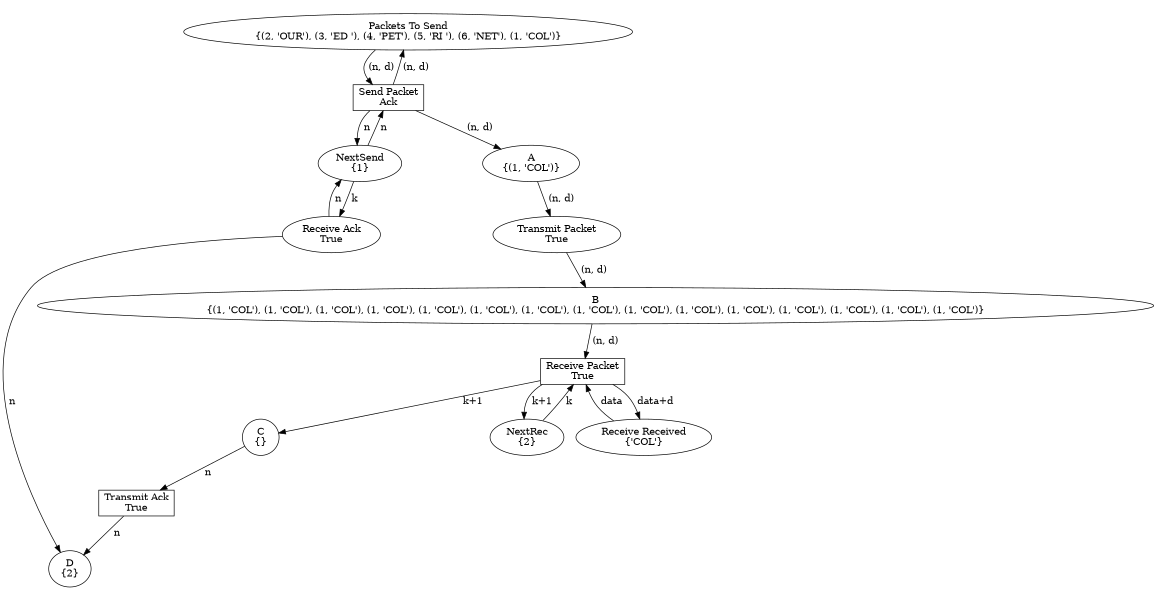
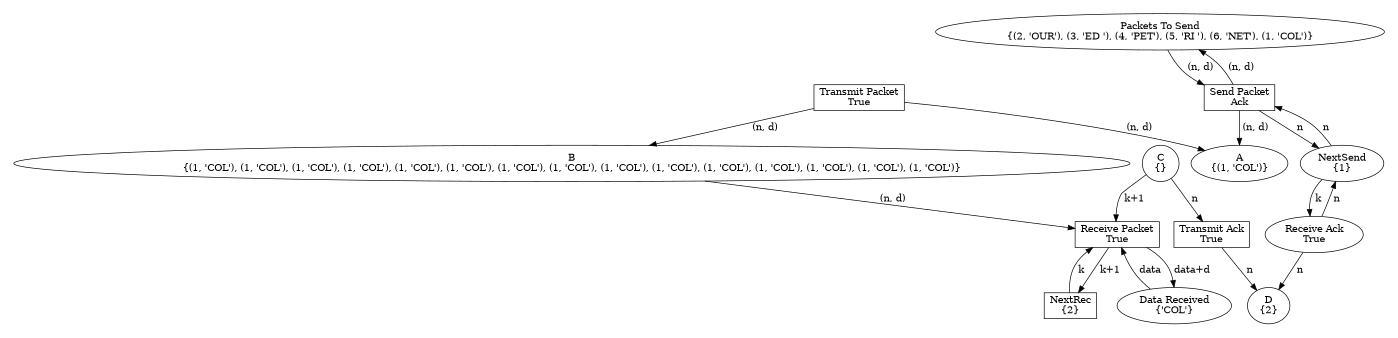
  digraph {
    splines=true
    node [fillcolor="#FFFFFF" fontcolor="#000000" shape=ellipse style=filled]
    edge [arrowhead=normal style=solid]
    n1 [label="Packets To Send\n{(2, 'OUR'), (3, 'ED '), (4, 'PET'), (5, 'RI '), (6, 'NET'), (1, 'COL')}"]
    n2 [label="Send Packet\nAck" shape=rectangle]
    n3 [label="B\n{(1, 'COL'), (1, 'COL'), (1, 'COL'), (1, 'COL'), (1, 'COL'), (1, 'COL'), (1, 'COL'), (1, 'COL'), (1, 'COL'), (1, 'COL'), (1, 'COL'), (1, 'COL'), (1, 'COL'), (1, 'COL'), (1, 'COL')}"]
    n4 [label="Receive Packet\nTrue" shape=rectangle]
-   n5 [label="Receive Received\n{'COL'}"]
+   n5 [label="Data Received\n{'COL'}"]
    n6 [label="C\n{}"]
-   n7 [label="NextRec\n{2}"]
+   n7 [label="NextRec\n{2}" shape=box]
    n8 [label="Transmit Ack\nTrue" shape=rectangle]
    n9 [label="D\n{2}"]
    n10 [label="Receive Ack\nTrue"]
    n11 [label="NextSend\n{1}"]
    n12 [label="A\n{(1, 'COL')}"]
-   n13 [label="Transmit Packet\nTrue"]
+   n13 [label="Transmit Packet\nTrue" shape=rectangle]
    subgraph cluster_1 {
      style=invis
      n1
      n2
      n3
      n4
      n5
      n6
      n7
      n8
      n9
      n10
      n11
      n12
      n13
    }
    n1 -> n2 [label=" (n, d) "]
    n2 -> n1 [label=" (n, d) "]
    n2 -> n11 [label=" n "]
    n2 -> n12 [label=" (n, d) "]
    n3 -> n4 [label=" (n, d) "]
    n4 -> n5 [label=" data+d "]
-   n4 -> n6 [label=" k+1 "]
+   n6 -> n4 [label=" k+1 "]
    n4 -> n7 [label=" k+1 "]
    n5 -> n4 [label=" data "]
    n6 -> n8 [label=" n "]
    n7 -> n4 [label=" k "]
    n8 -> n9 [label=" n "]
    n10 -> n9 [label=" n "]
    n10 -> n11 [label=" n "]
    n11 -> n2 [label=" n "]
    n11 -> n10 [label=" k "]
-   n12 -> n13 [label=" (n, d) "]
+   n13 -> n12 [label=" (n, d) "]
    n13 -> n3 [label=" (n, d) "]
  }
